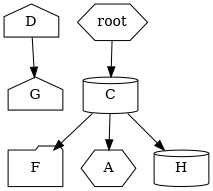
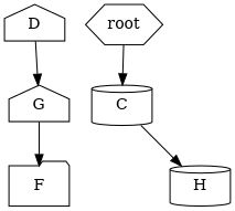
  digraph {
    node [shape=hexagon]
    n1 [label=root]
    n2 [label=C shape=cylinder]
    n3 [label=F shape=folder]
-   n4 [label=A]
    n5 [label=H shape=cylinder]
    n6 [label=D shape=house]
    n7 [label=G shape=house]
    n1 -> n2
-   n2 -> n3
-   n2 -> n4
+   n7 -> n3
    n2 -> n5
    n6 -> n7
  }
